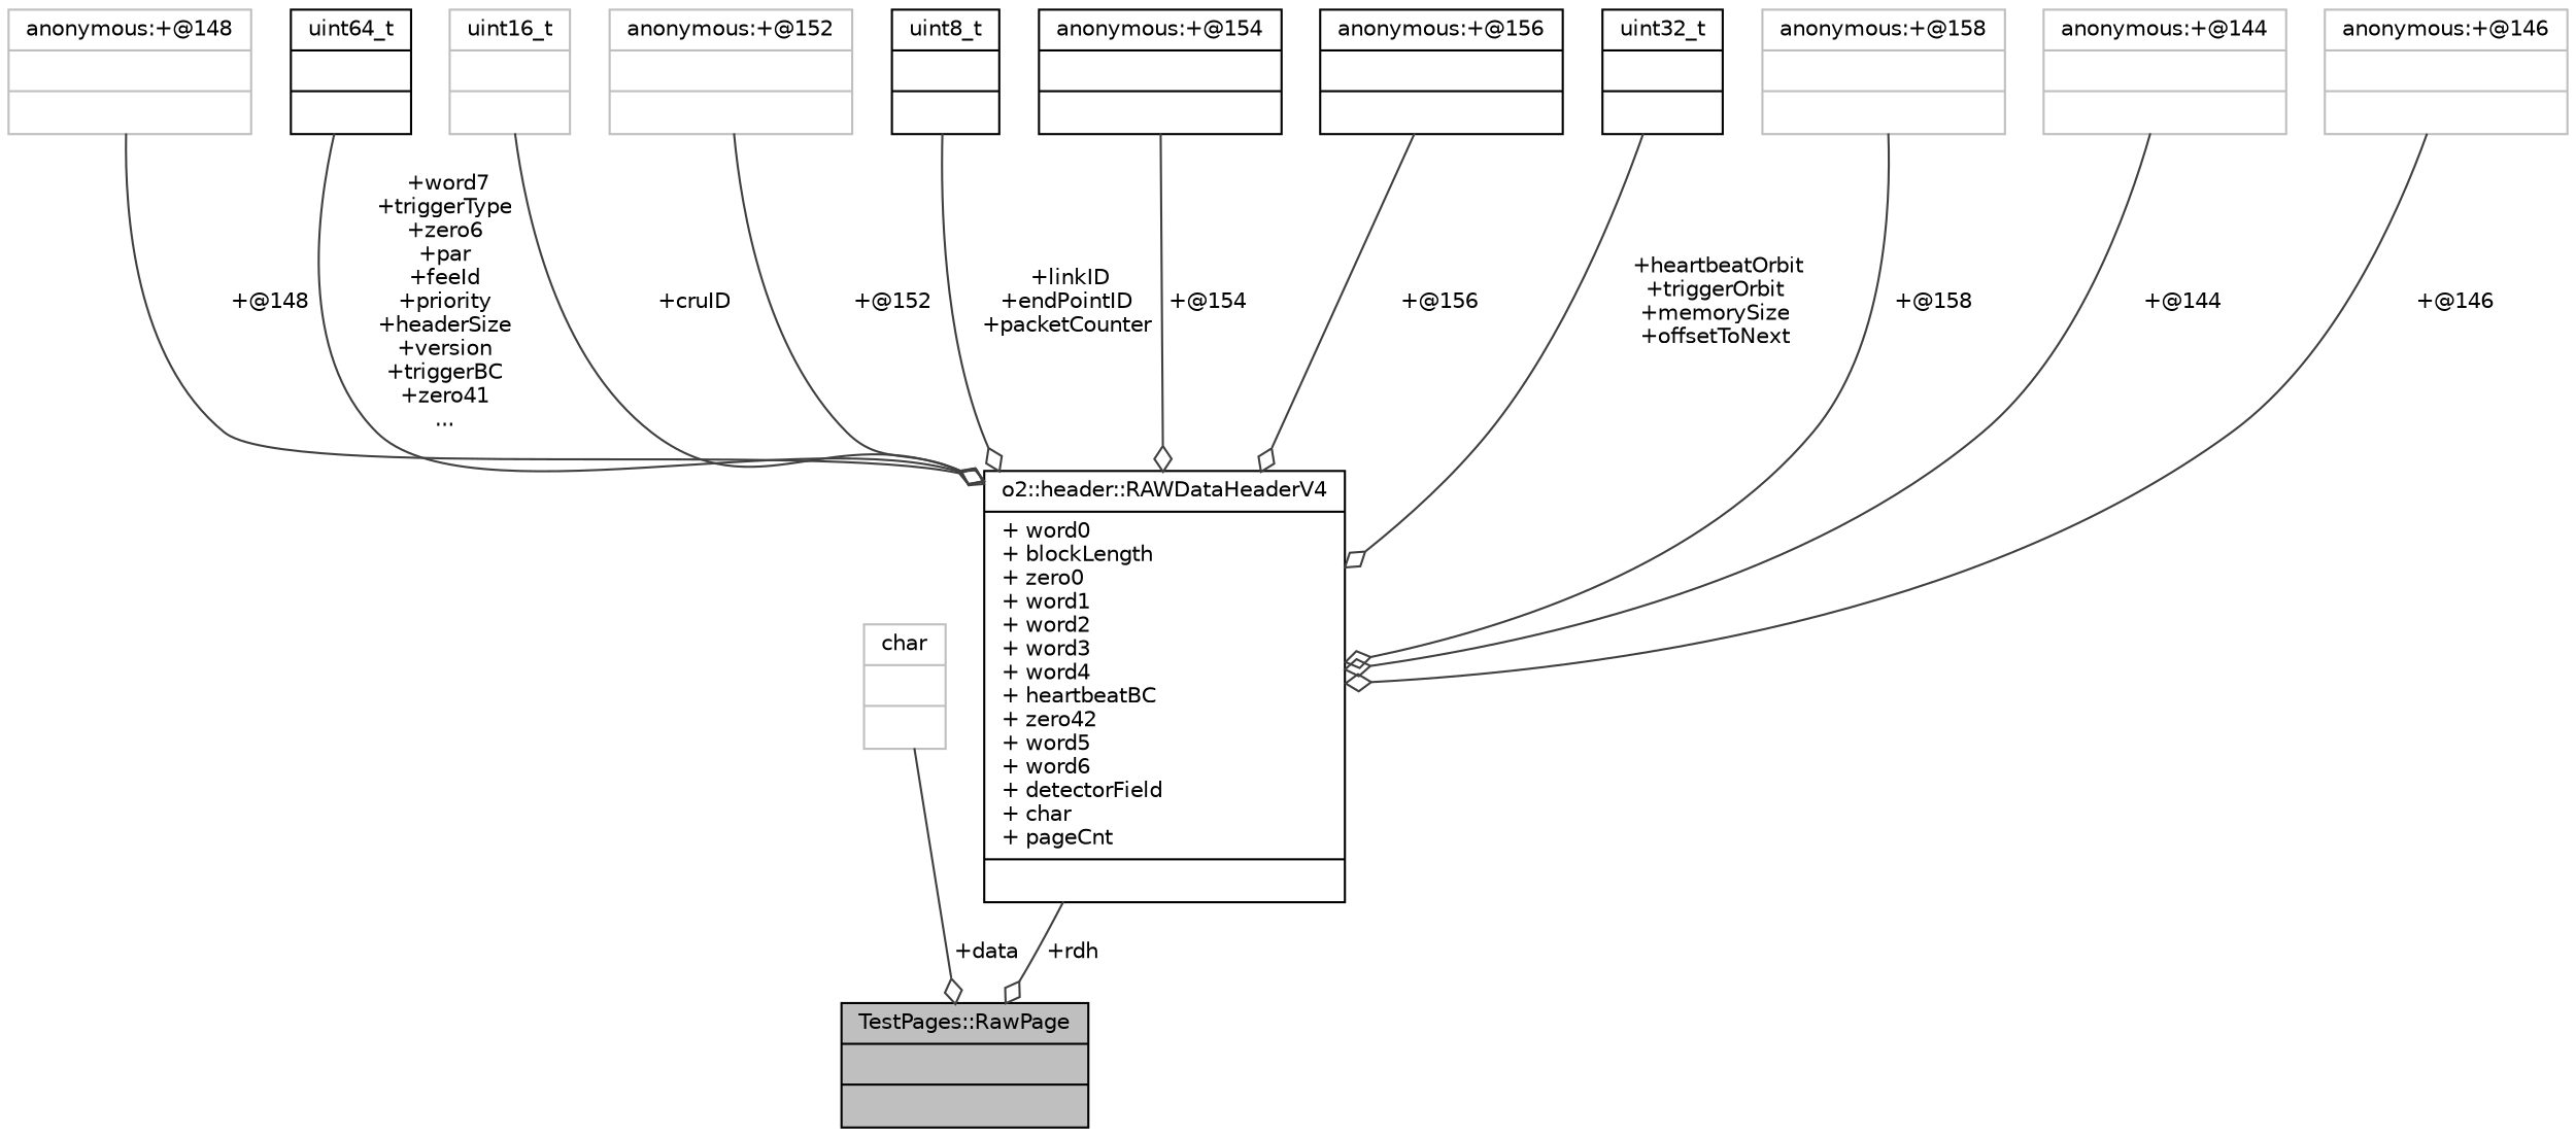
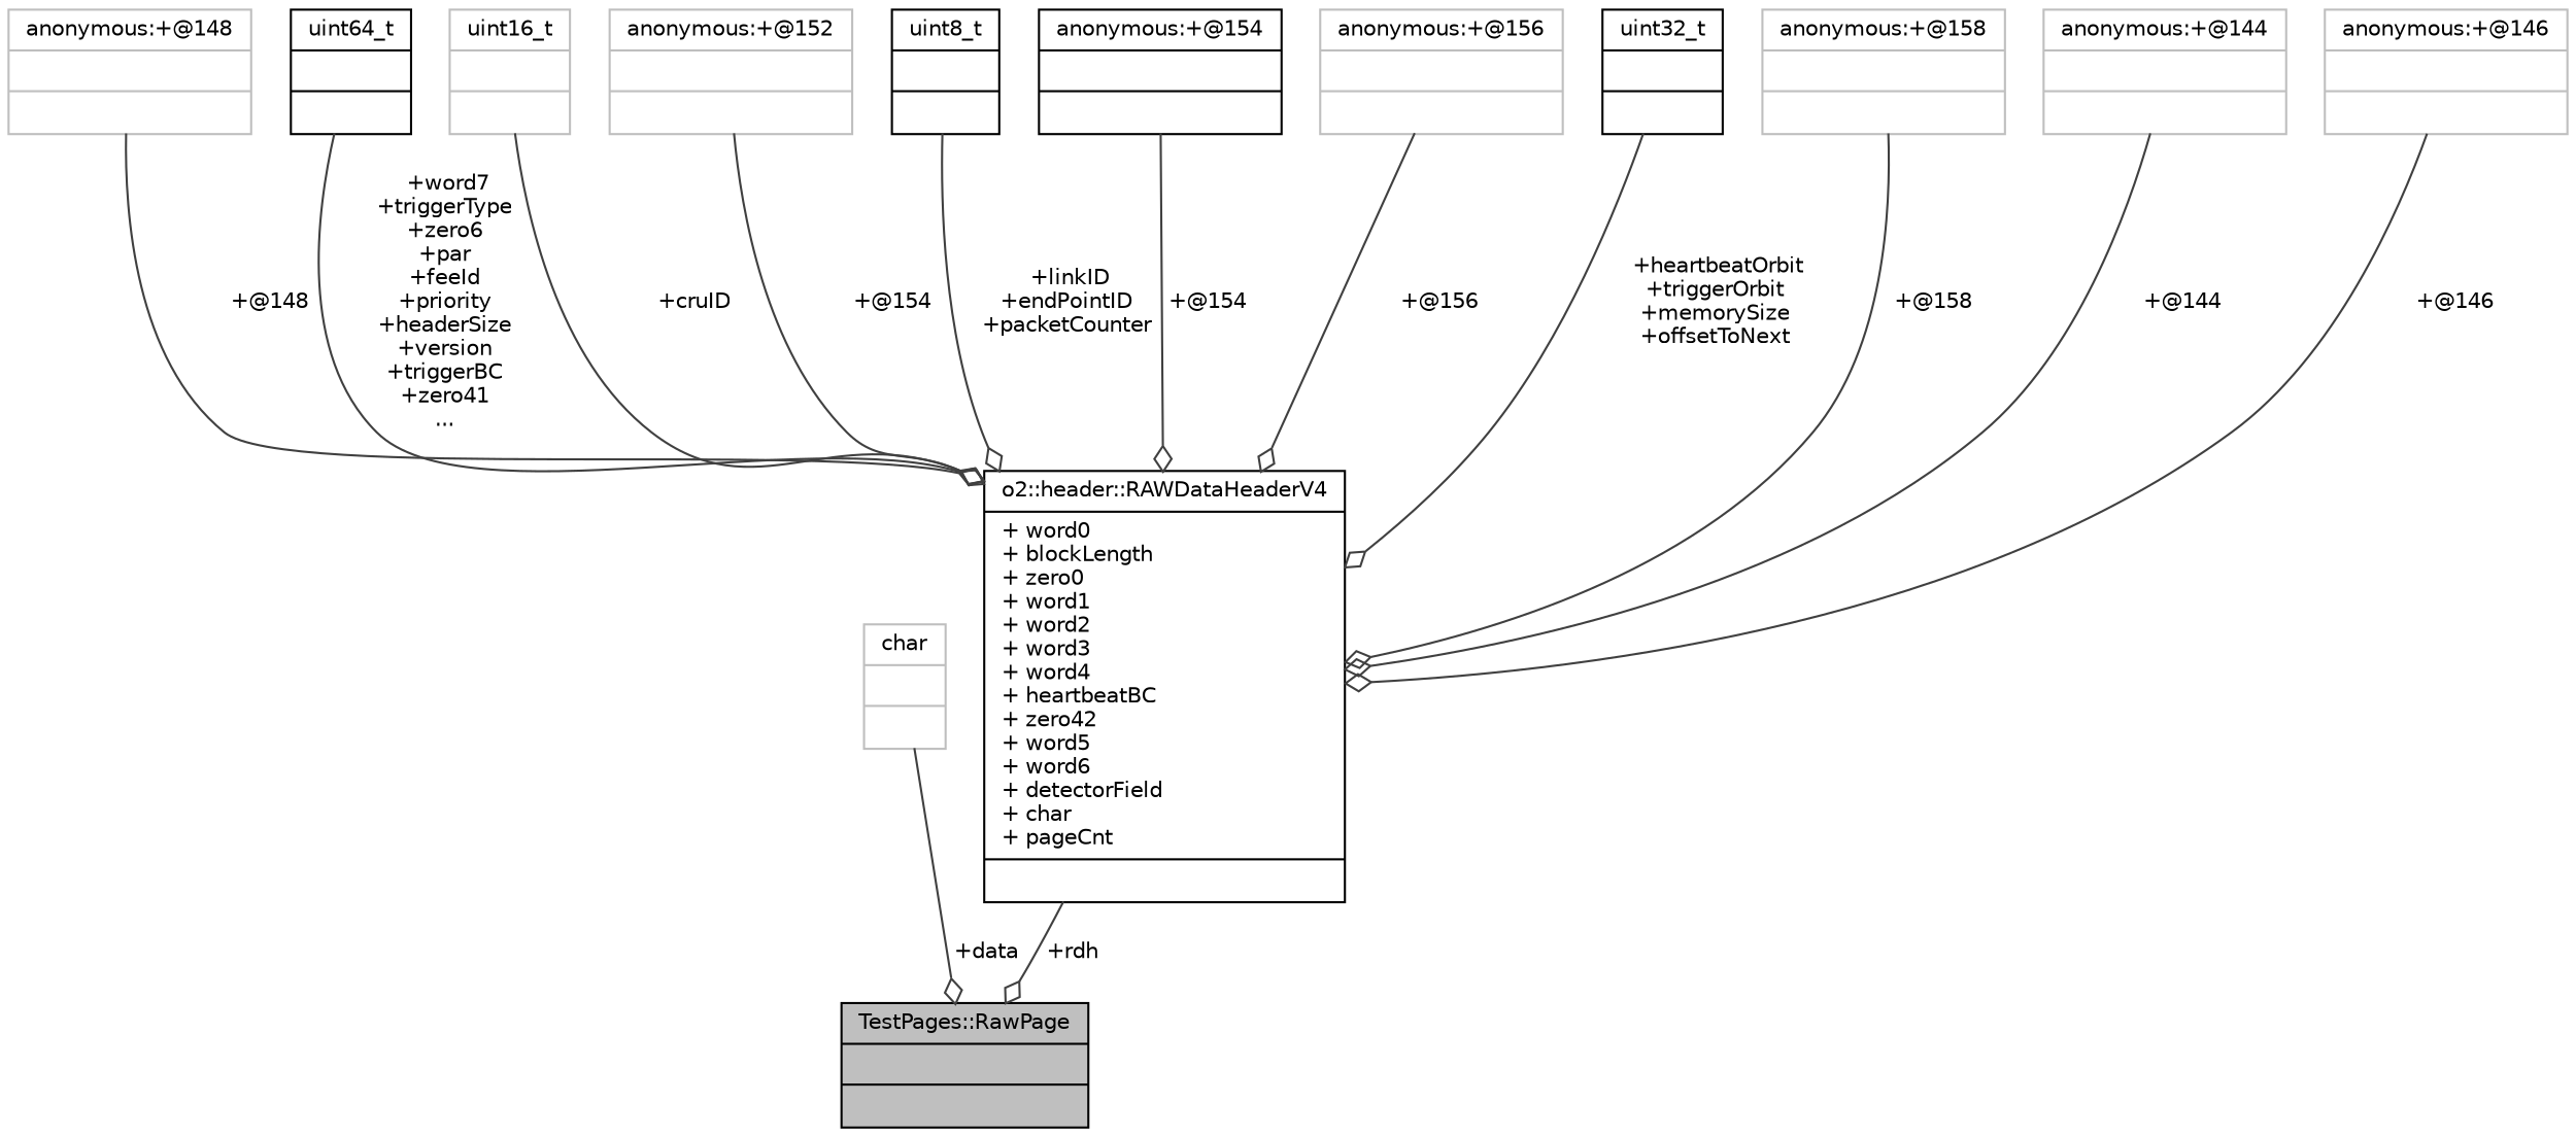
  digraph {
    node [color=grey75 fontname=Helvetica fontsize=10 shape=record]
    edge [arrowhead=odiamond color=grey25 fontname=Helvetica fontsize=10 labelfontname=Helvetica labelfontsize=10 style=solid]
    n1 [color=black fillcolor=grey75 fontcolor=black height=0.2 label="{TestPages::RawPage\n||}" style=filled width=0.4]
    n2 [height=0.2 label="{char\n||}" width=0.4]
    n3 [color=black height=0.2 label="{o2::header::RAWDataHeaderV4\n|+ word0\l+ blockLength\l+ zero0\l+ word1\l+ word2\l+ word3\l+ word4\l+ heartbeatBC\l+ zero42\l+ word5\l+ word6\l+ detectorField\l+ char\l+ pageCnt\l|}" width=0.4]
    n4 [height=0.2 label="{anonymous:+@148\n||}" width=0.4]
    n5 [color=black height=0.2 label="{uint64_t\n||}" width=0.4]
    n6 [height=0.2 label="{uint16_t\n||}" width=0.4]
    n7 [height=0.2 label="{anonymous:+@152\n||}" width=0.4]
    n8 [color=black height=0.2 label="{uint8_t\n||}" width=0.4]
    n9 [color=black height=0.2 label="{anonymous:+@154\n||}" width=0.4]
-   n10 [color=black height=0.2 label="{anonymous:+@156\n||}" width=0.4]
+   n10 [height=0.2 label="{anonymous:+@156\n||}" width=0.4]
    n11 [color=black height=0.2 label="{uint32_t\n||}" width=0.4]
    n12 [height=0.2 label="{anonymous:+@158\n||}" width=0.4]
    n13 [height=0.2 label="{anonymous:+@144\n||}" width=0.4]
    n14 [height=0.2 label="{anonymous:+@146\n||}" width=0.4]
    n2 -> n1 [label=" +data"]
    n3 -> n1 [label=" +rdh"]
    n4 -> n3 [label=" +@148"]
    n5 -> n3 [label=" +word7\n+triggerType\n+zero6\n+par\n+feeId\n+priority\n+headerSize\n+version\n+triggerBC\n+zero41\n..."]
    n6 -> n3 [label=" +cruID"]
-   n7 -> n3 [label=" +@152"]
+   n7 -> n3 [label=" +@154"]
    n8 -> n3 [label=" +linkID\n+endPointID\n+packetCounter"]
    n9 -> n3 [label=" +@154"]
    n10 -> n3 [label=" +@156"]
    n11 -> n3 [label=" +heartbeatOrbit\n+triggerOrbit\n+memorySize\n+offsetToNext"]
    n12 -> n3 [label=" +@158"]
    n13 -> n3 [label=" +@144"]
    n14 -> n3 [label=" +@146"]
  }
